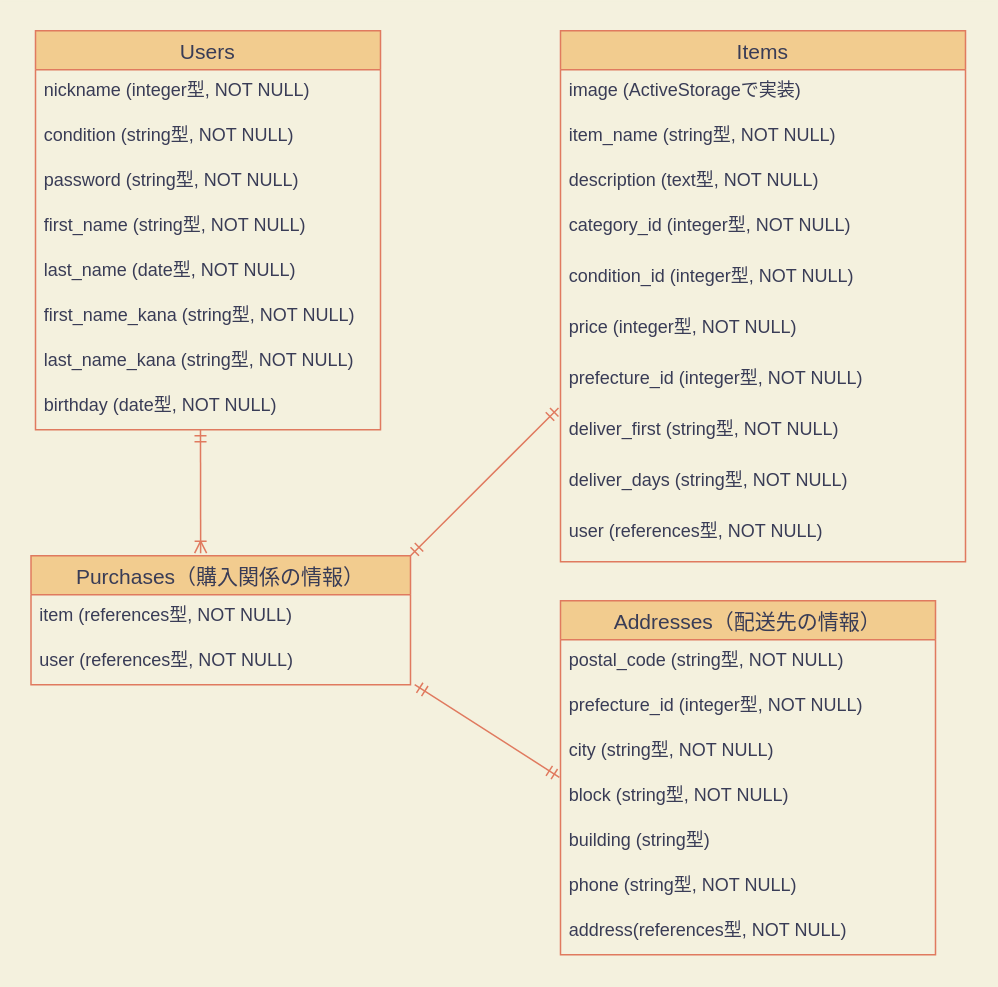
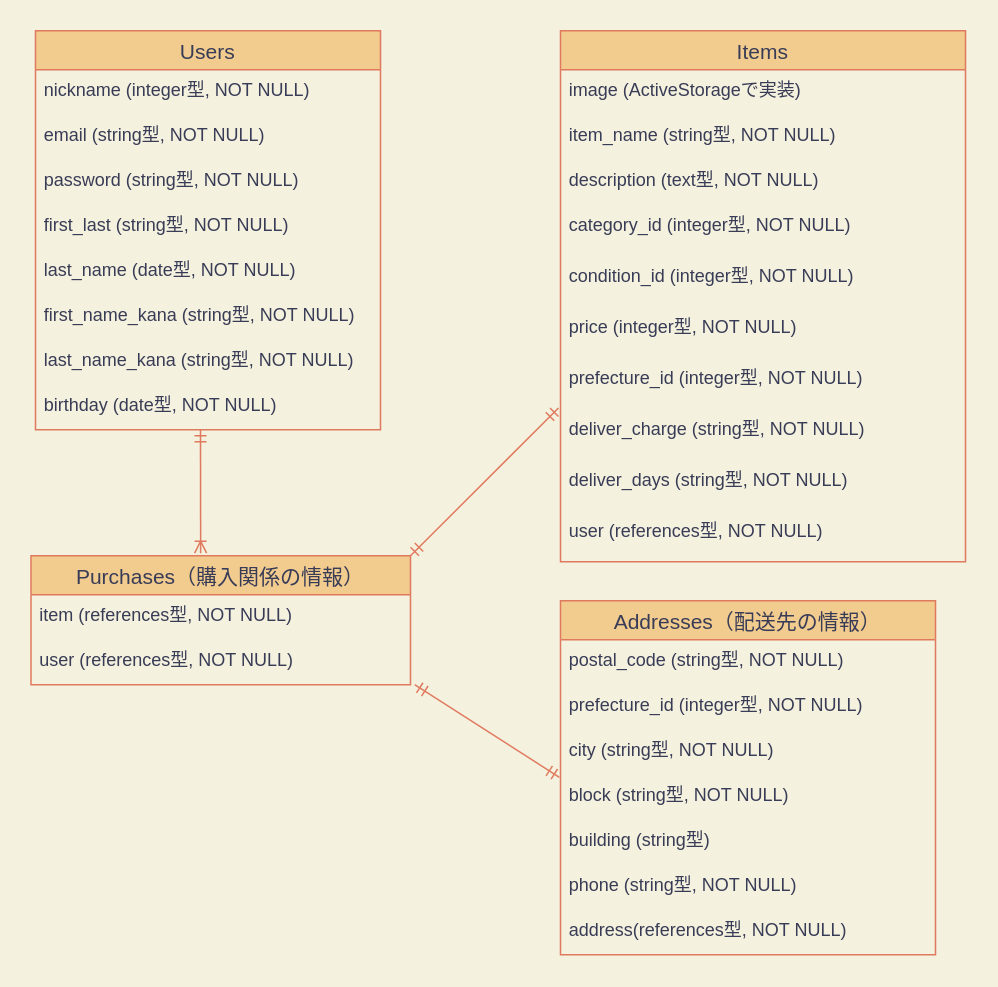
  <mxCell id="0" />
  <mxCell id="1" parent="0" />
  <mxCell id="2" value="Users" style="swimlane;fontStyle=0;childLayout=stackLayout;horizontal=1;startSize=26;horizontalStack=0;resizeParent=1;resizeParentMax=0;resizeLast=0;collapsible=1;marginBottom=0;align=center;fontSize=14;fillColor=#F2CC8F;strokeColor=#E07A5F;fontColor=#393C56;" vertex="1" parent="1"><mxGeometry x="23" y="20" width="230" height="266" as="geometry" /></mxCell>
  <mxCell id="3" value="nickname (integer型, NOT NULL)" style="text;strokeColor=none;fillColor=none;spacingLeft=4;spacingRight=4;overflow=hidden;rotatable=0;points=[[0,0.5],[1,0.5]];portConstraint=eastwest;fontSize=12;fontColor=#393C56;" vertex="1" parent="2"><mxGeometry y="26" width="230" height="30" as="geometry" /></mxCell>
- <mxCell id="4" value="condition (string型, NOT NULL)" style="text;strokeColor=none;fillColor=none;spacingLeft=4;spacingRight=4;overflow=hidden;rotatable=0;points=[[0,0.5],[1,0.5]];portConstraint=eastwest;fontSize=12;fontColor=#393C56;" vertex="1" parent="2"><mxGeometry y="56" width="230" height="30" as="geometry" /></mxCell>
+ <mxCell id="4" value="email (string型, NOT NULL)" style="text;strokeColor=none;fillColor=none;spacingLeft=4;spacingRight=4;overflow=hidden;rotatable=0;points=[[0,0.5],[1,0.5]];portConstraint=eastwest;fontSize=12;fontColor=#393C56;" vertex="1" parent="2"><mxGeometry y="56" width="230" height="30" as="geometry" /></mxCell>
  <mxCell id="5" value="password (string型, NOT NULL)" style="text;strokeColor=none;fillColor=none;spacingLeft=4;spacingRight=4;overflow=hidden;rotatable=0;points=[[0,0.5],[1,0.5]];portConstraint=eastwest;fontSize=12;fontColor=#393C56;" vertex="1" parent="2"><mxGeometry y="86" width="230" height="30" as="geometry" /></mxCell>
- <mxCell id="6" value="first_name (string型, NOT NULL)" style="text;strokeColor=none;fillColor=none;spacingLeft=4;spacingRight=4;overflow=hidden;rotatable=0;points=[[0,0.5],[1,0.5]];portConstraint=eastwest;fontSize=12;fontColor=#393C56;" vertex="1" parent="2"><mxGeometry y="116" width="230" height="30" as="geometry" /></mxCell>
+ <mxCell id="6" value="first_last (string型, NOT NULL)" style="text;strokeColor=none;fillColor=none;spacingLeft=4;spacingRight=4;overflow=hidden;rotatable=0;points=[[0,0.5],[1,0.5]];portConstraint=eastwest;fontSize=12;fontColor=#393C56;" vertex="1" parent="2"><mxGeometry y="116" width="230" height="30" as="geometry" /></mxCell>
  <mxCell id="7" value="last_name (date型, NOT NULL)" style="text;strokeColor=none;fillColor=none;spacingLeft=4;spacingRight=4;overflow=hidden;rotatable=0;points=[[0,0.5],[1,0.5]];portConstraint=eastwest;fontSize=12;fontColor=#393C56;" vertex="1" parent="2"><mxGeometry y="146" width="230" height="30" as="geometry" /></mxCell>
  <mxCell id="8" value="first_name_kana (string型, NOT NULL)" style="text;strokeColor=none;fillColor=none;spacingLeft=4;spacingRight=4;overflow=hidden;rotatable=0;points=[[0,0.5],[1,0.5]];portConstraint=eastwest;fontSize=12;fontColor=#393C56;" vertex="1" parent="2"><mxGeometry y="176" width="230" height="30" as="geometry" /></mxCell>
  <mxCell id="9" value="" style="fontSize=12;html=1;endArrow=ERoneToMany;startArrow=ERmandOne;strokeColor=#E07A5F;fillColor=#F2CC8F;entryX=0.447;entryY=-0.02;entryDx=0;entryDy=0;entryPerimeter=0;" edge="1" parent="2" target="12"><mxGeometry width="100" height="100" relative="1" as="geometry"><mxPoint x="110" y="266" as="sourcePoint" /><mxPoint x="110" y="340" as="targetPoint" /></mxGeometry></mxCell>
  <mxCell id="10" value="last_name_kana (string型, NOT NULL)" style="text;strokeColor=none;fillColor=none;spacingLeft=4;spacingRight=4;overflow=hidden;rotatable=0;points=[[0,0.5],[1,0.5]];portConstraint=eastwest;fontSize=12;fontColor=#393C56;" vertex="1" parent="2"><mxGeometry y="206" width="230" height="30" as="geometry" /></mxCell>
  <mxCell id="11" value="birthday (date型, NOT NULL)" style="text;strokeColor=none;fillColor=none;spacingLeft=4;spacingRight=4;overflow=hidden;rotatable=0;points=[[0,0.5],[1,0.5]];portConstraint=eastwest;fontSize=12;fontColor=#393C56;" vertex="1" parent="2"><mxGeometry y="236" width="230" height="30" as="geometry" /></mxCell>
  <mxCell id="12" value="Purchases（購入関係の情報）" style="swimlane;fontStyle=0;childLayout=stackLayout;horizontal=1;startSize=26;horizontalStack=0;resizeParent=1;resizeParentMax=0;resizeLast=0;collapsible=1;marginBottom=0;align=center;fontSize=14;fillColor=#F2CC8F;strokeColor=#E07A5F;fontColor=#393C56;" vertex="1" parent="1"><mxGeometry x="20" y="370" width="253" height="86" as="geometry"><mxRectangle x="40" y="400" width="100" height="26" as="alternateBounds" /></mxGeometry></mxCell>
  <mxCell id="13" value="item (references型, NOT NULL)" style="text;strokeColor=none;fillColor=none;spacingLeft=4;spacingRight=4;overflow=hidden;rotatable=0;points=[[0,0.5],[1,0.5]];portConstraint=eastwest;fontSize=12;fontColor=#393C56;" vertex="1" parent="12"><mxGeometry y="26" width="253" height="30" as="geometry" /></mxCell>
  <mxCell id="14" value="user (references型, NOT NULL)" style="text;strokeColor=none;fillColor=none;spacingLeft=4;spacingRight=4;overflow=hidden;rotatable=0;points=[[0,0.5],[1,0.5]];portConstraint=eastwest;fontSize=12;fontColor=#393C56;" vertex="1" parent="12"><mxGeometry y="56" width="253" height="30" as="geometry" /></mxCell>
  <mxCell id="15" value="" style="fontSize=12;html=1;endArrow=ERmandOne;startArrow=ERmandOne;strokeColor=#E07A5F;fillColor=#F2CC8F;exitX=1.011;exitY=0.996;exitDx=0;exitDy=0;exitPerimeter=0;entryX=-0.003;entryY=0.057;entryDx=0;entryDy=0;entryPerimeter=0;" edge="1" parent="1" target="32"><mxGeometry width="100" height="100" relative="1" as="geometry"><mxPoint x="275.783" y="455.88" as="sourcePoint" /><mxPoint x="373" y="466" as="targetPoint" /></mxGeometry></mxCell>
  <mxCell id="16" value="Items" style="swimlane;fontStyle=0;childLayout=stackLayout;horizontal=1;startSize=26;horizontalStack=0;resizeParent=1;resizeParentMax=0;resizeLast=0;collapsible=1;marginBottom=0;align=center;fontSize=14;fillColor=#F2CC8F;strokeColor=#E07A5F;fontColor=#393C56;" vertex="1" parent="1"><mxGeometry x="373" y="20" width="270" height="354" as="geometry"><mxRectangle x="510" y="50" width="70" height="26" as="alternateBounds" /></mxGeometry></mxCell>
  <mxCell id="17" value="image (ActiveStorageで実装)" style="text;strokeColor=none;fillColor=none;spacingLeft=4;spacingRight=4;overflow=hidden;rotatable=0;points=[[0,0.5],[1,0.5]];portConstraint=eastwest;fontSize=12;fontColor=#393C56;" vertex="1" parent="16"><mxGeometry y="26" width="270" height="30" as="geometry" /></mxCell>
  <mxCell id="18" value="item_name (string型, NOT NULL)" style="text;strokeColor=none;fillColor=none;spacingLeft=4;spacingRight=4;overflow=hidden;rotatable=0;points=[[0,0.5],[1,0.5]];portConstraint=eastwest;fontSize=12;fontColor=#393C56;" vertex="1" parent="16"><mxGeometry y="56" width="270" height="30" as="geometry" /></mxCell>
  <mxCell id="19" value="description (text型, NOT NULL)" style="text;strokeColor=none;fillColor=none;spacingLeft=4;spacingRight=4;overflow=hidden;rotatable=0;points=[[0,0.5],[1,0.5]];portConstraint=eastwest;fontSize=12;fontColor=#393C56;" vertex="1" parent="16"><mxGeometry y="86" width="270" height="30" as="geometry" /></mxCell>
  <mxCell id="20" value="category_id (integer型, NOT NULL)" style="text;strokeColor=none;fillColor=none;spacingLeft=4;spacingRight=4;overflow=hidden;rotatable=0;points=[[0,0.5],[1,0.5]];portConstraint=eastwest;fontSize=12;fontColor=#393C56;" vertex="1" parent="16"><mxGeometry y="116" width="270" height="34" as="geometry" /></mxCell>
  <mxCell id="21" value="condition_id (integer型, NOT NULL)" style="text;strokeColor=none;fillColor=none;spacingLeft=4;spacingRight=4;overflow=hidden;rotatable=0;points=[[0,0.5],[1,0.5]];portConstraint=eastwest;fontSize=12;fontColor=#393C56;" vertex="1" parent="16"><mxGeometry y="150" width="270" height="34" as="geometry" /></mxCell>
  <mxCell id="22" value="price (integer型, NOT NULL)" style="text;strokeColor=none;fillColor=none;spacingLeft=4;spacingRight=4;overflow=hidden;rotatable=0;points=[[0,0.5],[1,0.5]];portConstraint=eastwest;fontSize=12;fontColor=#393C56;" vertex="1" parent="16"><mxGeometry y="184" width="270" height="34" as="geometry" /></mxCell>
  <mxCell id="23" value="prefecture_id (integer型, NOT NULL)" style="text;strokeColor=none;fillColor=none;spacingLeft=4;spacingRight=4;overflow=hidden;rotatable=0;points=[[0,0.5],[1,0.5]];portConstraint=eastwest;fontSize=12;fontColor=#393C56;" vertex="1" parent="16"><mxGeometry y="218" width="270" height="34" as="geometry" /></mxCell>
- <mxCell id="24" value="deliver_first (string型, NOT NULL)" style="text;strokeColor=none;fillColor=none;spacingLeft=4;spacingRight=4;overflow=hidden;rotatable=0;points=[[0,0.5],[1,0.5]];portConstraint=eastwest;fontSize=12;fontColor=#393C56;" vertex="1" parent="16"><mxGeometry y="252" width="270" height="34" as="geometry" /></mxCell>
+ <mxCell id="24" value="deliver_charge (string型, NOT NULL)" style="text;strokeColor=none;fillColor=none;spacingLeft=4;spacingRight=4;overflow=hidden;rotatable=0;points=[[0,0.5],[1,0.5]];portConstraint=eastwest;fontSize=12;fontColor=#393C56;" vertex="1" parent="16"><mxGeometry y="252" width="270" height="34" as="geometry" /></mxCell>
  <mxCell id="25" value="deliver_days (string型, NOT NULL)" style="text;strokeColor=none;fillColor=none;spacingLeft=4;spacingRight=4;overflow=hidden;rotatable=0;points=[[0,0.5],[1,0.5]];portConstraint=eastwest;fontSize=12;fontColor=#393C56;" vertex="1" parent="16"><mxGeometry y="286" width="270" height="34" as="geometry" /></mxCell>
  <mxCell id="26" value="user (references型, NOT NULL)" style="text;strokeColor=none;fillColor=none;spacingLeft=4;spacingRight=4;overflow=hidden;rotatable=0;points=[[0,0.5],[1,0.5]];portConstraint=eastwest;fontSize=12;fontColor=#393C56;" vertex="1" parent="16"><mxGeometry y="320" width="270" height="34" as="geometry" /></mxCell>
  <mxCell id="27" value="" style="fontSize=12;html=1;endArrow=ERmandOne;startArrow=ERmandOne;strokeColor=#E07A5F;fillColor=#F2CC8F;exitX=0.478;exitY=-0.007;exitDx=0;exitDy=0;exitPerimeter=0;entryX=-0.005;entryY=0.985;entryDx=0;entryDy=0;entryPerimeter=0;" edge="1" parent="1" target="23"><mxGeometry width="100" height="100" relative="1" as="geometry"><mxPoint x="273.004" y="369.998" as="sourcePoint" /><mxPoint x="268.46" y="289.51" as="targetPoint" /></mxGeometry></mxCell>
  <mxCell id="28" value="Addresses（配送先の情報）" style="swimlane;fontStyle=0;childLayout=stackLayout;horizontal=1;startSize=26;horizontalStack=0;resizeParent=1;resizeParentMax=0;resizeLast=0;collapsible=1;marginBottom=0;align=center;fontSize=14;fillColor=#F2CC8F;strokeColor=#E07A5F;fontColor=#393C56;" vertex="1" parent="1"><mxGeometry x="373" y="400" width="250" height="236" as="geometry"><mxRectangle x="480" y="400" width="70" height="26" as="alternateBounds" /></mxGeometry></mxCell>
  <mxCell id="29" value="postal_code (string型, NOT NULL)&#10;" style="text;strokeColor=none;fillColor=none;spacingLeft=4;spacingRight=4;overflow=hidden;rotatable=0;points=[[0,0.5],[1,0.5]];portConstraint=eastwest;fontSize=12;fontColor=#393C56;" vertex="1" parent="28"><mxGeometry y="26" width="250" height="30" as="geometry" /></mxCell>
  <mxCell id="30" value="prefecture_id (integer型, NOT NULL)" style="text;strokeColor=none;fillColor=none;spacingLeft=4;spacingRight=4;overflow=hidden;rotatable=0;points=[[0,0.5],[1,0.5]];portConstraint=eastwest;fontSize=12;fontColor=#393C56;" vertex="1" parent="28"><mxGeometry y="56" width="250" height="30" as="geometry" /></mxCell>
  <mxCell id="31" value="city (string型, NOT NULL)" style="text;strokeColor=none;fillColor=none;spacingLeft=4;spacingRight=4;overflow=hidden;rotatable=0;points=[[0,0.5],[1,0.5]];portConstraint=eastwest;fontSize=12;fontColor=#393C56;" vertex="1" parent="28"><mxGeometry y="86" width="250" height="30" as="geometry" /></mxCell>
  <mxCell id="32" value="block (string型, NOT NULL)" style="text;strokeColor=none;fillColor=none;spacingLeft=4;spacingRight=4;overflow=hidden;rotatable=0;points=[[0,0.5],[1,0.5]];portConstraint=eastwest;fontSize=12;fontColor=#393C56;" vertex="1" parent="28"><mxGeometry y="116" width="250" height="30" as="geometry" /></mxCell>
  <mxCell id="33" value="building (string型)" style="text;strokeColor=none;fillColor=none;spacingLeft=4;spacingRight=4;overflow=hidden;rotatable=0;points=[[0,0.5],[1,0.5]];portConstraint=eastwest;fontSize=12;fontColor=#393C56;" vertex="1" parent="28"><mxGeometry y="146" width="250" height="30" as="geometry" /></mxCell>
  <mxCell id="34" value="phone (string型, NOT NULL)" style="text;strokeColor=none;fillColor=none;spacingLeft=4;spacingRight=4;overflow=hidden;rotatable=0;points=[[0,0.5],[1,0.5]];portConstraint=eastwest;fontSize=12;fontColor=#393C56;" vertex="1" parent="28"><mxGeometry y="176" width="250" height="30" as="geometry" /></mxCell>
  <mxCell id="35" value="address(references型, NOT NULL)" style="text;strokeColor=none;fillColor=none;spacingLeft=4;spacingRight=4;overflow=hidden;rotatable=0;points=[[0,0.5],[1,0.5]];portConstraint=eastwest;fontSize=12;fontColor=#393C56;" vertex="1" parent="28"><mxGeometry y="206" width="250" height="30" as="geometry" /></mxCell>
